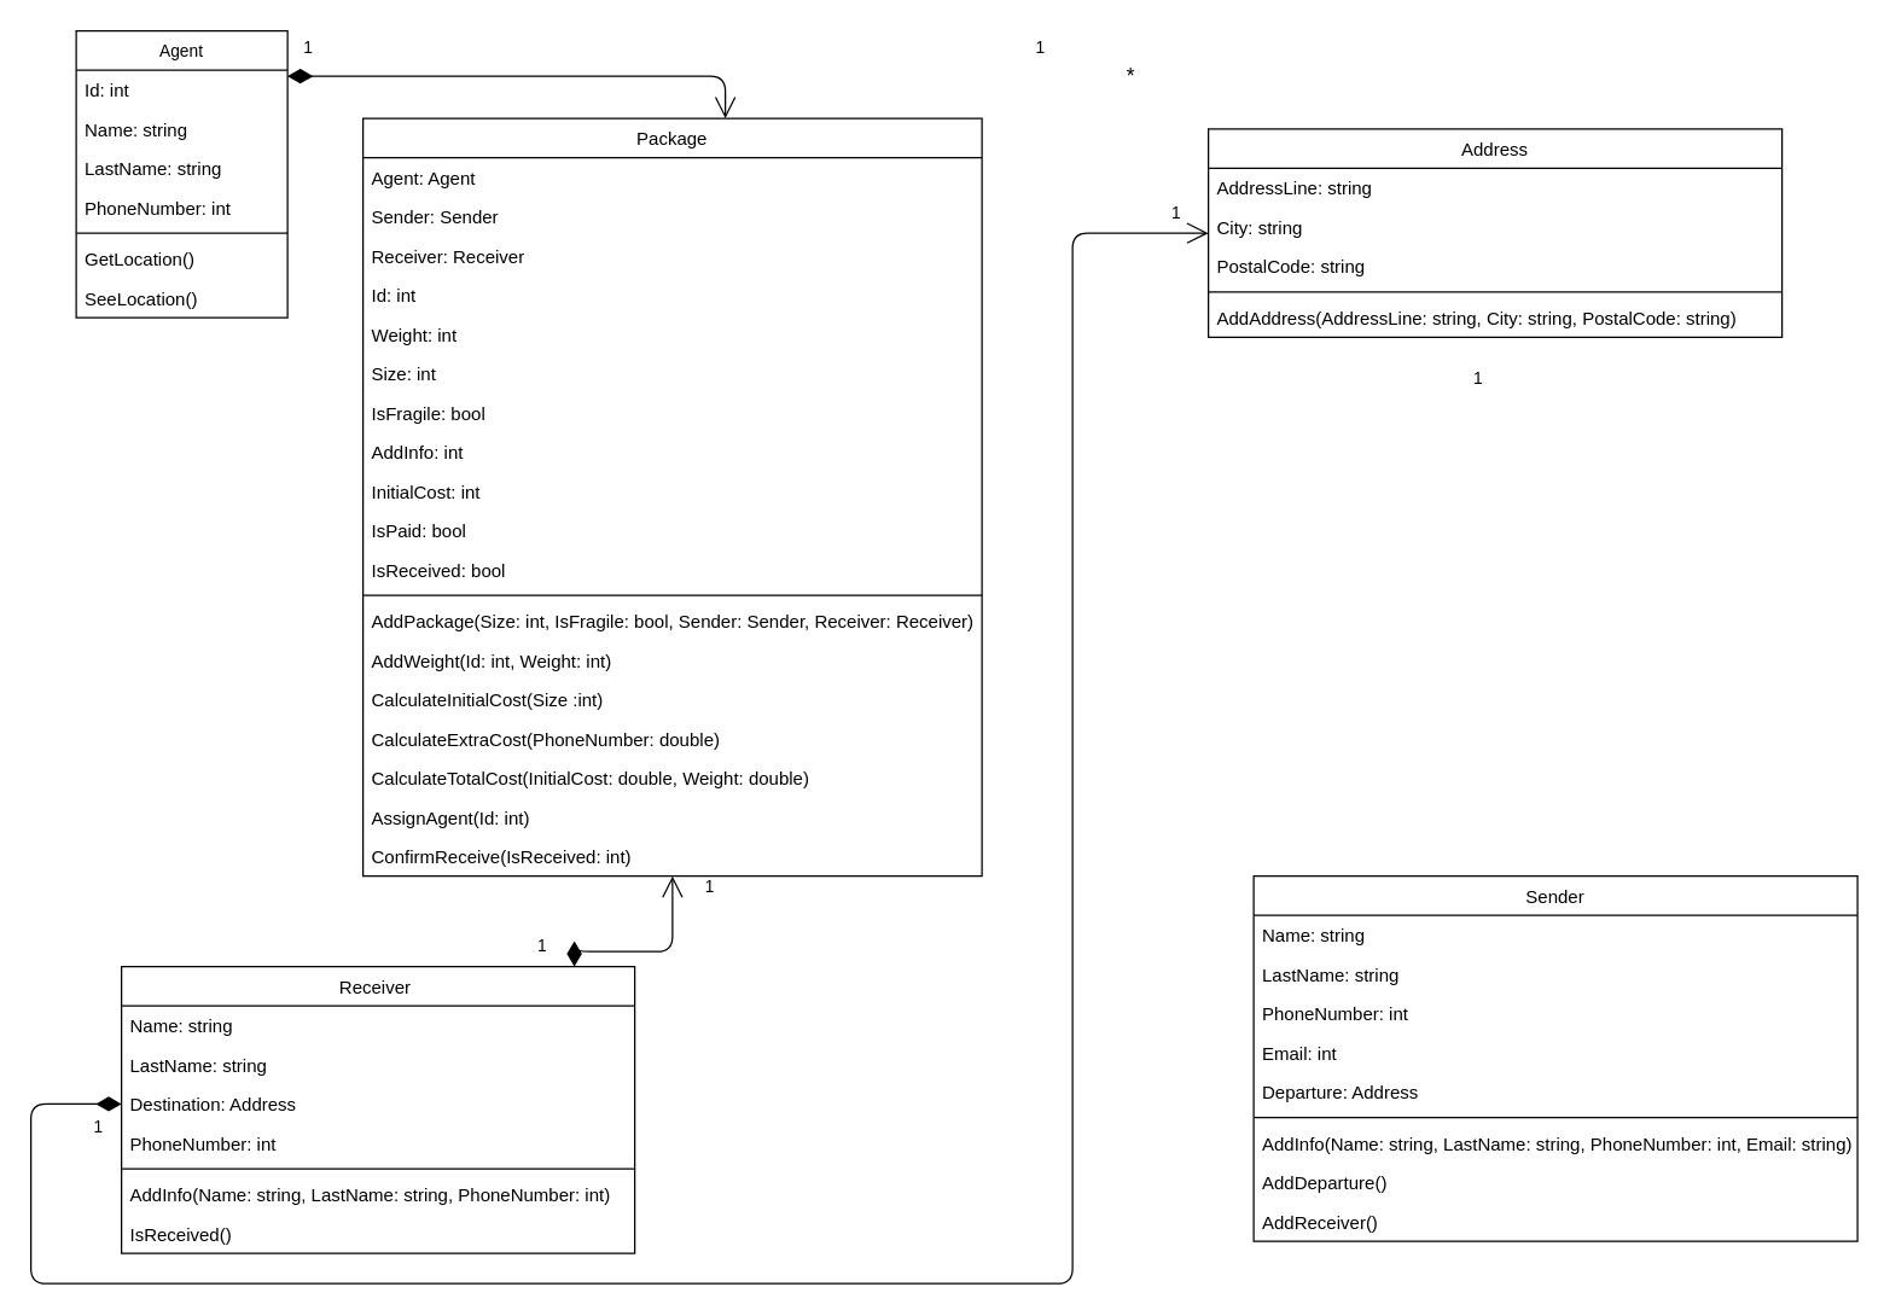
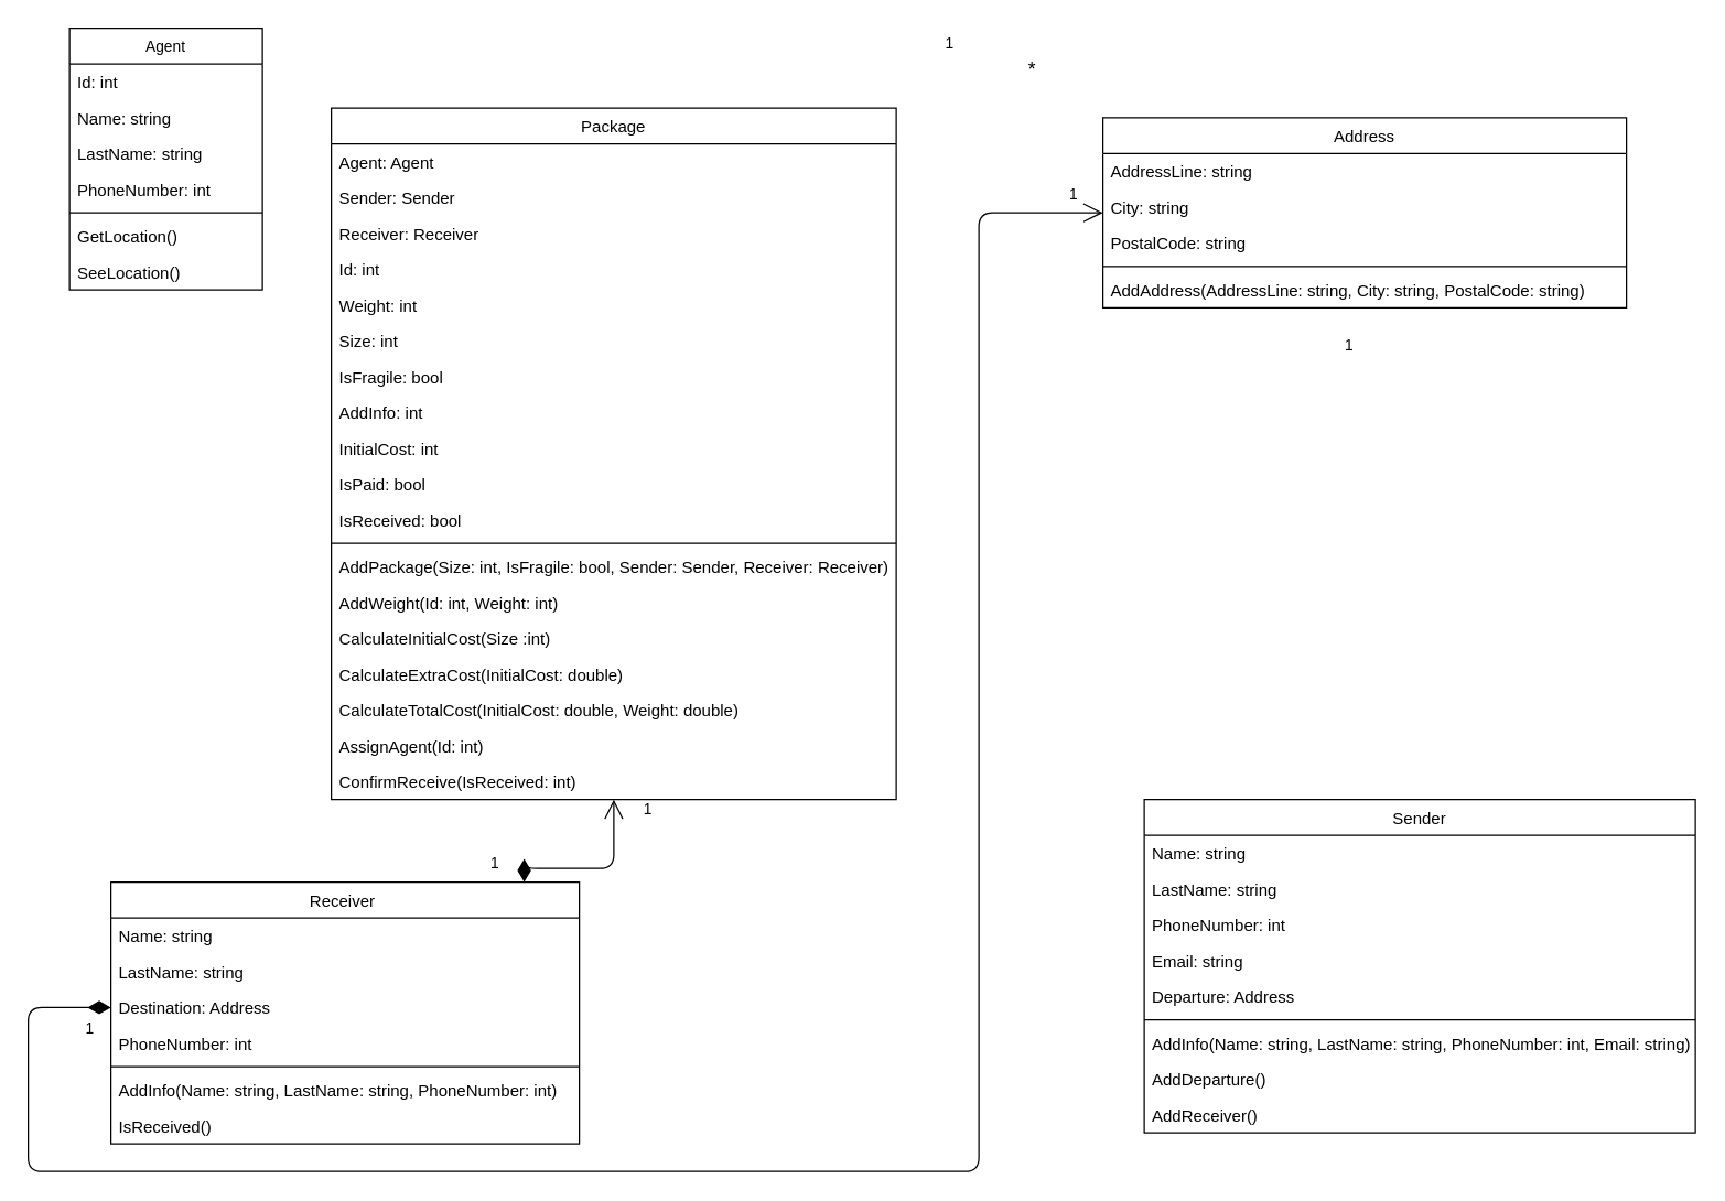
  <mxCell id="0" />
  <mxCell id="1" parent="0" />
  <mxCell id="2" value="1" style="endArrow=open;html=1;endSize=12;startArrow=diamondThin;startSize=14;startFill=1;edgeStyle=orthogonalEdgeStyle;align=left;verticalAlign=bottom;" parent="1" source="54" target="15" edge="1"><mxGeometry x="0.743" y="-20" relative="1" as="geometry"><mxPoint x="40" y="350" as="sourcePoint" /><mxPoint x="200" y="350" as="targetPoint" /><Array as="points"><mxPoint x="380" y="630" /></Array><mxPoint as="offset" /></mxGeometry></mxCell>
  <mxCell id="3" value="&lt;font style=&quot;font-size: 14px&quot;&gt;*&lt;/font&gt;" style="text;html=1;strokeColor=none;fillColor=none;align=center;verticalAlign=middle;whiteSpace=wrap;rounded=0;strokeWidth=2;" parent="1" vertex="1"><mxGeometry x="740" y="40" width="18" height="19" as="geometry" /></mxCell>
  <mxCell id="4" value="1" style="endArrow=open;html=1;endSize=12;startArrow=diamondThin;startSize=14;startFill=1;edgeStyle=orthogonalEdgeStyle;align=left;verticalAlign=bottom;" parent="1" source="57" target="35" edge="1"><mxGeometry x="-0.898" y="40" relative="1" as="geometry"><mxPoint x="20" y="590" as="sourcePoint" /><mxPoint x="480" y="320" as="targetPoint" /><Array as="points"><mxPoint x="20" y="731" /><mxPoint x="20" y="850" /><mxPoint x="710" y="850" /><mxPoint x="710" y="154" /></Array><mxPoint as="offset" /></mxGeometry></mxCell>
  <mxCell id="5" value="&lt;font style=&quot;font-size: 11px;&quot;&gt;1&lt;/font&gt;" style="text;html=1;strokeColor=none;fillColor=none;align=center;verticalAlign=middle;whiteSpace=wrap;rounded=0;strokeWidth=2;fontSize=11;" parent="1" vertex="1"><mxGeometry x="680" y="21" width="18" height="19" as="geometry" /></mxCell>
- <mxCell id="6" value="1" style="endArrow=open;html=1;endSize=12;startArrow=diamondThin;startSize=14;startFill=1;edgeStyle=orthogonalEdgeStyle;align=left;verticalAlign=bottom;fontSize=11;" parent="1" source="7" target="15" edge="1"><mxGeometry x="-0.937" y="10" relative="1" as="geometry"><mxPoint x="320" y="320" as="sourcePoint" /><mxPoint x="480" y="320" as="targetPoint" /><Array as="points"><mxPoint x="480" y="50" /></Array><mxPoint x="-1" as="offset" /></mxGeometry></mxCell>
  <mxCell id="7" value="Agent" style="swimlane;fontStyle=0;childLayout=stackLayout;horizontal=1;startSize=26;fillColor=none;horizontalStack=0;resizeParent=1;resizeParentMax=0;resizeLast=0;collapsible=1;marginBottom=0;strokeWidth=1;fontSize=11;" parent="1" vertex="1"><mxGeometry x="50" y="20" width="140" height="190" as="geometry" /></mxCell>
  <mxCell id="8" value="Id: int" style="text;strokeColor=none;fillColor=none;align=left;verticalAlign=top;spacingLeft=4;spacingRight=4;overflow=hidden;rotatable=0;points=[[0,0.5],[1,0.5]];portConstraint=eastwest;" vertex="1" parent="7"><mxGeometry y="26" width="140" height="26" as="geometry" /></mxCell>
  <mxCell id="9" value="Name: string" style="text;strokeColor=none;fillColor=none;align=left;verticalAlign=top;spacingLeft=4;spacingRight=4;overflow=hidden;rotatable=0;points=[[0,0.5],[1,0.5]];portConstraint=eastwest;" parent="7" vertex="1"><mxGeometry y="52" width="140" height="26" as="geometry" /></mxCell>
  <mxCell id="10" value="LastName: string" style="text;strokeColor=none;fillColor=none;align=left;verticalAlign=top;spacingLeft=4;spacingRight=4;overflow=hidden;rotatable=0;points=[[0,0.5],[1,0.5]];portConstraint=eastwest;" parent="7" vertex="1"><mxGeometry y="78" width="140" height="26" as="geometry" /></mxCell>
  <mxCell id="11" value="PhoneNumber: int" style="text;strokeColor=none;fillColor=none;align=left;verticalAlign=top;spacingLeft=4;spacingRight=4;overflow=hidden;rotatable=0;points=[[0,0.5],[1,0.5]];portConstraint=eastwest;" parent="7" vertex="1"><mxGeometry y="104" width="140" height="26" as="geometry" /></mxCell>
  <mxCell id="12" value="" style="line;strokeWidth=1;fillColor=none;align=left;verticalAlign=middle;spacingTop=-1;spacingLeft=3;spacingRight=3;rotatable=0;labelPosition=right;points=[];portConstraint=eastwest;fontSize=12;" parent="7" vertex="1"><mxGeometry y="130" width="140" height="8" as="geometry" /></mxCell>
  <mxCell id="13" value="GetLocation()" style="text;strokeColor=none;fillColor=none;align=left;verticalAlign=top;spacingLeft=4;spacingRight=4;overflow=hidden;rotatable=0;points=[[0,0.5],[1,0.5]];portConstraint=eastwest;fontSize=12;" parent="7" vertex="1"><mxGeometry y="138" width="140" height="26" as="geometry" /></mxCell>
  <mxCell id="14" value="SeeLocation()" style="text;strokeColor=none;fillColor=none;align=left;verticalAlign=top;spacingLeft=4;spacingRight=4;overflow=hidden;rotatable=0;points=[[0,0.5],[1,0.5]];portConstraint=eastwest;fontSize=12;" vertex="1" parent="7"><mxGeometry y="164" width="140" height="26" as="geometry" /></mxCell>
  <mxCell id="15" value="Package" style="swimlane;fontStyle=0;childLayout=stackLayout;horizontal=1;startSize=26;fillColor=none;horizontalStack=0;resizeParent=1;resizeParentMax=0;resizeLast=0;collapsible=1;marginBottom=0;" parent="1" vertex="1"><mxGeometry x="240" y="78" width="410" height="502" as="geometry" /></mxCell>
  <mxCell id="16" value="Agent: Agent" style="text;strokeColor=none;fillColor=none;align=left;verticalAlign=top;spacingLeft=4;spacingRight=4;overflow=hidden;rotatable=0;points=[[0,0.5],[1,0.5]];portConstraint=eastwest;" vertex="1" parent="15"><mxGeometry y="26" width="410" height="26" as="geometry" /></mxCell>
  <mxCell id="17" value="Sender: Sender" style="text;strokeColor=none;fillColor=none;align=left;verticalAlign=top;spacingLeft=4;spacingRight=4;overflow=hidden;rotatable=0;points=[[0,0.5],[1,0.5]];portConstraint=eastwest;" vertex="1" parent="15"><mxGeometry y="52" width="410" height="26" as="geometry" /></mxCell>
  <mxCell id="18" value="Receiver: Receiver" style="text;strokeColor=none;fillColor=none;align=left;verticalAlign=top;spacingLeft=4;spacingRight=4;overflow=hidden;rotatable=0;points=[[0,0.5],[1,0.5]];portConstraint=eastwest;" vertex="1" parent="15"><mxGeometry y="78" width="410" height="26" as="geometry" /></mxCell>
  <mxCell id="19" value="Id: int" style="text;strokeColor=none;fillColor=none;align=left;verticalAlign=top;spacingLeft=4;spacingRight=4;overflow=hidden;rotatable=0;points=[[0,0.5],[1,0.5]];portConstraint=eastwest;" vertex="1" parent="15"><mxGeometry y="104" width="410" height="26" as="geometry" /></mxCell>
  <mxCell id="20" value="Weight: int" style="text;strokeColor=none;fillColor=none;align=left;verticalAlign=top;spacingLeft=4;spacingRight=4;overflow=hidden;rotatable=0;points=[[0,0.5],[1,0.5]];portConstraint=eastwest;" parent="15" vertex="1"><mxGeometry y="130" width="410" height="26" as="geometry" /></mxCell>
  <mxCell id="21" value="Size: int" style="text;strokeColor=none;fillColor=none;align=left;verticalAlign=top;spacingLeft=4;spacingRight=4;overflow=hidden;rotatable=0;points=[[0,0.5],[1,0.5]];portConstraint=eastwest;" parent="15" vertex="1"><mxGeometry y="156" width="410" height="26" as="geometry" /></mxCell>
  <mxCell id="22" value="IsFragile: bool" style="text;strokeColor=none;fillColor=none;align=left;verticalAlign=top;spacingLeft=4;spacingRight=4;overflow=hidden;rotatable=0;points=[[0,0.5],[1,0.5]];portConstraint=eastwest;" vertex="1" parent="15"><mxGeometry y="182" width="410" height="26" as="geometry" /></mxCell>
  <mxCell id="23" value="AddInfo: int" style="text;strokeColor=none;fillColor=none;align=left;verticalAlign=top;spacingLeft=4;spacingRight=4;overflow=hidden;rotatable=0;points=[[0,0.5],[1,0.5]];portConstraint=eastwest;" parent="15" vertex="1"><mxGeometry y="208" width="410" height="26" as="geometry" /></mxCell>
  <mxCell id="24" value="InitialCost: int" style="text;strokeColor=none;fillColor=none;align=left;verticalAlign=top;spacingLeft=4;spacingRight=4;overflow=hidden;rotatable=0;points=[[0,0.5],[1,0.5]];portConstraint=eastwest;fontSize=12;" parent="15" vertex="1"><mxGeometry y="234" width="410" height="26" as="geometry" /></mxCell>
  <mxCell id="25" value="IsPaid: bool" style="text;strokeColor=none;fillColor=none;align=left;verticalAlign=top;spacingLeft=4;spacingRight=4;overflow=hidden;rotatable=0;points=[[0,0.5],[1,0.5]];portConstraint=eastwest;" vertex="1" parent="15"><mxGeometry y="260" width="410" height="26" as="geometry" /></mxCell>
  <mxCell id="26" value="IsReceived: bool" style="text;strokeColor=none;fillColor=none;align=left;verticalAlign=top;spacingLeft=4;spacingRight=4;overflow=hidden;rotatable=0;points=[[0,0.5],[1,0.5]];portConstraint=eastwest;" vertex="1" parent="15"><mxGeometry y="286" width="410" height="26" as="geometry" /></mxCell>
  <mxCell id="27" value="" style="line;strokeWidth=1;fillColor=none;align=left;verticalAlign=middle;spacingTop=-1;spacingLeft=3;spacingRight=3;rotatable=0;labelPosition=right;points=[];portConstraint=eastwest;fontSize=11;" parent="15" vertex="1"><mxGeometry y="312" width="410" height="8" as="geometry" /></mxCell>
  <mxCell id="28" value="AddPackage(Size: int, IsFragile: bool, Sender: Sender, Receiver: Receiver)" style="text;strokeColor=none;fillColor=none;align=left;verticalAlign=top;spacingLeft=4;spacingRight=4;overflow=hidden;rotatable=0;points=[[0,0.5],[1,0.5]];portConstraint=eastwest;" vertex="1" parent="15"><mxGeometry y="320" width="410" height="26" as="geometry" /></mxCell>
  <mxCell id="29" value="AddWeight(Id: int, Weight: int)" style="text;strokeColor=none;fillColor=none;align=left;verticalAlign=top;spacingLeft=4;spacingRight=4;overflow=hidden;rotatable=0;points=[[0,0.5],[1,0.5]];portConstraint=eastwest;" vertex="1" parent="15"><mxGeometry y="346" width="410" height="26" as="geometry" /></mxCell>
  <mxCell id="30" value="CalculateInitialCost(Size :int)" style="text;strokeColor=none;fillColor=none;align=left;verticalAlign=top;spacingLeft=4;spacingRight=4;overflow=hidden;rotatable=0;points=[[0,0.5],[1,0.5]];portConstraint=eastwest;fontSize=12;" parent="15" vertex="1"><mxGeometry y="372" width="410" height="26" as="geometry" /></mxCell>
- <mxCell id="31" value="CalculateExtraCost(PhoneNumber: double)" style="text;strokeColor=none;fillColor=none;align=left;verticalAlign=top;spacingLeft=4;spacingRight=4;overflow=hidden;rotatable=0;points=[[0,0.5],[1,0.5]];portConstraint=eastwest;fontSize=12;" parent="15" vertex="1"><mxGeometry y="398" width="410" height="26" as="geometry" /></mxCell>
+ <mxCell id="31" value="CalculateExtraCost(InitialCost: double)" style="text;strokeColor=none;fillColor=none;align=left;verticalAlign=top;spacingLeft=4;spacingRight=4;overflow=hidden;rotatable=0;points=[[0,0.5],[1,0.5]];portConstraint=eastwest;fontSize=12;" parent="15" vertex="1"><mxGeometry y="398" width="410" height="26" as="geometry" /></mxCell>
  <mxCell id="32" value="CalculateTotalCost(InitialCost: double, Weight: double)" style="text;strokeColor=none;fillColor=none;align=left;verticalAlign=top;spacingLeft=4;spacingRight=4;overflow=hidden;rotatable=0;points=[[0,0.5],[1,0.5]];portConstraint=eastwest;fontSize=12;" parent="15" vertex="1"><mxGeometry y="424" width="410" height="26" as="geometry" /></mxCell>
  <mxCell id="33" value="AssignAgent(Id: int)" style="text;strokeColor=none;fillColor=none;align=left;verticalAlign=top;spacingLeft=4;spacingRight=4;overflow=hidden;rotatable=0;points=[[0,0.5],[1,0.5]];portConstraint=eastwest;" vertex="1" parent="15"><mxGeometry y="450" width="410" height="26" as="geometry" /></mxCell>
  <mxCell id="34" value="ConfirmReceive(IsReceived: int)" style="text;strokeColor=none;fillColor=none;align=left;verticalAlign=top;spacingLeft=4;spacingRight=4;overflow=hidden;rotatable=0;points=[[0,0.5],[1,0.5]];portConstraint=eastwest;" vertex="1" parent="15"><mxGeometry y="476" width="410" height="26" as="geometry" /></mxCell>
  <mxCell id="35" value="Address" style="swimlane;fontStyle=0;align=center;verticalAlign=top;childLayout=stackLayout;horizontal=1;startSize=26;horizontalStack=0;resizeParent=1;resizeLast=0;collapsible=1;marginBottom=0;rounded=0;shadow=0;strokeWidth=1;" parent="1" vertex="1"><mxGeometry x="800" y="85" width="380" height="138" as="geometry"><mxRectangle x="550" y="140" width="160" height="26" as="alternateBounds" /></mxGeometry></mxCell>
  <mxCell id="36" value="AddressLine: string" style="text;align=left;verticalAlign=top;spacingLeft=4;spacingRight=4;overflow=hidden;rotatable=0;points=[[0,0.5],[1,0.5]];portConstraint=eastwest;" parent="35" vertex="1"><mxGeometry y="26" width="380" height="26" as="geometry" /></mxCell>
  <mxCell id="37" value="City: string" style="text;align=left;verticalAlign=top;spacingLeft=4;spacingRight=4;overflow=hidden;rotatable=0;points=[[0,0.5],[1,0.5]];portConstraint=eastwest;rounded=0;shadow=0;html=0;" parent="35" vertex="1"><mxGeometry y="52" width="380" height="26" as="geometry" /></mxCell>
  <mxCell id="38" value="PostalCode: string" style="text;align=left;verticalAlign=top;spacingLeft=4;spacingRight=4;overflow=hidden;rotatable=0;points=[[0,0.5],[1,0.5]];portConstraint=eastwest;rounded=0;shadow=0;html=0;" parent="35" vertex="1"><mxGeometry y="78" width="380" height="26" as="geometry" /></mxCell>
  <mxCell id="39" value="" style="line;strokeWidth=1;fillColor=none;align=left;verticalAlign=middle;spacingTop=-1;spacingLeft=3;spacingRight=3;rotatable=0;labelPosition=right;points=[];portConstraint=eastwest;" vertex="1" parent="35"><mxGeometry y="104" width="380" height="8" as="geometry" /></mxCell>
  <mxCell id="40" value="AddAddress(AddressLine: string, City: string, PostalCode: string)" style="text;strokeColor=none;fillColor=none;align=left;verticalAlign=top;spacingLeft=4;spacingRight=4;overflow=hidden;rotatable=0;points=[[0,0.5],[1,0.5]];portConstraint=eastwest;" vertex="1" parent="35"><mxGeometry y="112" width="380" height="26" as="geometry" /></mxCell>
  <mxCell id="41" value="Sender" style="swimlane;fontStyle=0;align=center;verticalAlign=top;childLayout=stackLayout;horizontal=1;startSize=26;horizontalStack=0;resizeParent=1;resizeLast=0;collapsible=1;marginBottom=0;rounded=0;shadow=0;strokeWidth=1;" parent="1" vertex="1"><mxGeometry x="830" y="580" width="400" height="242" as="geometry"><mxRectangle x="230" y="140" width="160" height="26" as="alternateBounds" /></mxGeometry></mxCell>
  <mxCell id="42" value="Name: string" style="text;align=left;verticalAlign=top;spacingLeft=4;spacingRight=4;overflow=hidden;rotatable=0;points=[[0,0.5],[1,0.5]];portConstraint=eastwest;" parent="41" vertex="1"><mxGeometry y="26" width="400" height="26" as="geometry" /></mxCell>
  <mxCell id="43" value="LastName: string" style="text;align=left;verticalAlign=top;spacingLeft=4;spacingRight=4;overflow=hidden;rotatable=0;points=[[0,0.5],[1,0.5]];portConstraint=eastwest;" parent="41" vertex="1"><mxGeometry y="52" width="400" height="26" as="geometry" /></mxCell>
  <mxCell id="44" value="PhoneNumber: int" style="text;align=left;verticalAlign=top;spacingLeft=4;spacingRight=4;overflow=hidden;rotatable=0;points=[[0,0.5],[1,0.5]];portConstraint=eastwest;rounded=0;shadow=0;html=0;" parent="41" vertex="1"><mxGeometry y="78" width="400" height="26" as="geometry" /></mxCell>
- <mxCell id="45" value="Email: int" style="text;align=left;verticalAlign=top;spacingLeft=4;spacingRight=4;overflow=hidden;rotatable=0;points=[[0,0.5],[1,0.5]];portConstraint=eastwest;rounded=0;shadow=0;html=0;" parent="41" vertex="1"><mxGeometry y="104" width="400" height="26" as="geometry" /></mxCell>
+ <mxCell id="45" value="Email: string" style="text;align=left;verticalAlign=top;spacingLeft=4;spacingRight=4;overflow=hidden;rotatable=0;points=[[0,0.5],[1,0.5]];portConstraint=eastwest;rounded=0;shadow=0;html=0;" parent="41" vertex="1"><mxGeometry y="104" width="400" height="26" as="geometry" /></mxCell>
  <mxCell id="46" value="Departure: Address" style="text;strokeColor=none;fillColor=none;align=left;verticalAlign=top;spacingLeft=4;spacingRight=4;overflow=hidden;rotatable=0;points=[[0,0.5],[1,0.5]];portConstraint=eastwest;" parent="41" vertex="1"><mxGeometry y="130" width="400" height="26" as="geometry" /></mxCell>
  <mxCell id="47" value="" style="line;strokeWidth=1;fillColor=none;align=left;verticalAlign=middle;spacingTop=-1;spacingLeft=3;spacingRight=3;rotatable=0;labelPosition=right;points=[];portConstraint=eastwest;" vertex="1" parent="41"><mxGeometry y="156" width="400" height="8" as="geometry" /></mxCell>
  <mxCell id="48" value="AddInfo(Name: string, LastName: string, PhoneNumber: int, Email: string)" style="text;strokeColor=none;fillColor=none;align=left;verticalAlign=top;spacingLeft=4;spacingRight=4;overflow=hidden;rotatable=0;points=[[0,0.5],[1,0.5]];portConstraint=eastwest;" vertex="1" parent="41"><mxGeometry y="164" width="400" height="26" as="geometry" /></mxCell>
  <mxCell id="49" value="AddDeparture()" style="text;strokeColor=none;fillColor=none;align=left;verticalAlign=top;spacingLeft=4;spacingRight=4;overflow=hidden;rotatable=0;points=[[0,0.5],[1,0.5]];portConstraint=eastwest;" vertex="1" parent="41"><mxGeometry y="190" width="400" height="26" as="geometry" /></mxCell>
  <mxCell id="50" value="AddReceiver()" style="text;strokeColor=none;fillColor=none;align=left;verticalAlign=top;spacingLeft=4;spacingRight=4;overflow=hidden;rotatable=0;points=[[0,0.5],[1,0.5]];portConstraint=eastwest;" vertex="1" parent="41"><mxGeometry y="216" width="400" height="26" as="geometry" /></mxCell>
  <mxCell id="51" value="&lt;font style=&quot;font-size: 11px;&quot;&gt;1&lt;/font&gt;" style="text;html=1;strokeColor=none;fillColor=none;align=center;verticalAlign=middle;whiteSpace=wrap;rounded=0;strokeWidth=2;fontSize=11;" vertex="1" parent="1"><mxGeometry x="770" y="131" width="18" height="19" as="geometry" /></mxCell>
  <mxCell id="52" value="&lt;font style=&quot;font-size: 11px;&quot;&gt;1&lt;/font&gt;" style="text;html=1;strokeColor=none;fillColor=none;align=center;verticalAlign=middle;whiteSpace=wrap;rounded=0;strokeWidth=2;fontSize=11;" vertex="1" parent="1"><mxGeometry x="970" y="240" width="18" height="19" as="geometry" /></mxCell>
  <mxCell id="53" value="&lt;font style=&quot;font-size: 11px;&quot;&gt;1&lt;/font&gt;" style="text;html=1;strokeColor=none;fillColor=none;align=center;verticalAlign=middle;whiteSpace=wrap;rounded=0;strokeWidth=2;fontSize=11;" vertex="1" parent="1"><mxGeometry x="350" y="616" width="18" height="19" as="geometry" /></mxCell>
  <mxCell id="54" value="Receiver " style="swimlane;fontStyle=0;childLayout=stackLayout;horizontal=1;startSize=26;fillColor=none;horizontalStack=0;resizeParent=1;resizeParentMax=0;resizeLast=0;collapsible=1;marginBottom=0;" parent="1" vertex="1"><mxGeometry x="80" y="640" width="340" height="190" as="geometry" /></mxCell>
  <mxCell id="55" value="Name: string" style="text;strokeColor=none;fillColor=none;align=left;verticalAlign=top;spacingLeft=4;spacingRight=4;overflow=hidden;rotatable=0;points=[[0,0.5],[1,0.5]];portConstraint=eastwest;" parent="54" vertex="1"><mxGeometry y="26" width="340" height="26" as="geometry" /></mxCell>
  <mxCell id="56" value="LastName: string" style="text;strokeColor=none;fillColor=none;align=left;verticalAlign=top;spacingLeft=4;spacingRight=4;overflow=hidden;rotatable=0;points=[[0,0.5],[1,0.5]];portConstraint=eastwest;" parent="54" vertex="1"><mxGeometry y="52" width="340" height="26" as="geometry" /></mxCell>
  <mxCell id="57" value="Destination: Address" style="text;strokeColor=none;fillColor=none;align=left;verticalAlign=top;spacingLeft=4;spacingRight=4;overflow=hidden;rotatable=0;points=[[0,0.5],[1,0.5]];portConstraint=eastwest;" parent="54" vertex="1"><mxGeometry y="78" width="340" height="26" as="geometry" /></mxCell>
  <mxCell id="58" value="PhoneNumber: int" style="text;strokeColor=none;fillColor=none;align=left;verticalAlign=top;spacingLeft=4;spacingRight=4;overflow=hidden;rotatable=0;points=[[0,0.5],[1,0.5]];portConstraint=eastwest;" parent="54" vertex="1"><mxGeometry y="104" width="340" height="26" as="geometry" /></mxCell>
  <mxCell id="59" value="" style="line;strokeWidth=1;fillColor=none;align=left;verticalAlign=middle;spacingTop=-1;spacingLeft=3;spacingRight=3;rotatable=0;labelPosition=right;points=[];portConstraint=eastwest;" vertex="1" parent="54"><mxGeometry y="130" width="340" height="8" as="geometry" /></mxCell>
  <mxCell id="60" value="AddInfo(Name: string, LastName: string, PhoneNumber: int)" style="text;strokeColor=none;fillColor=none;align=left;verticalAlign=top;spacingLeft=4;spacingRight=4;overflow=hidden;rotatable=0;points=[[0,0.5],[1,0.5]];portConstraint=eastwest;" vertex="1" parent="54"><mxGeometry y="138" width="340" height="26" as="geometry" /></mxCell>
  <mxCell id="61" value="IsReceived()" style="text;strokeColor=none;fillColor=none;align=left;verticalAlign=top;spacingLeft=4;spacingRight=4;overflow=hidden;rotatable=0;points=[[0,0.5],[1,0.5]];portConstraint=eastwest;" vertex="1" parent="54"><mxGeometry y="164" width="340" height="26" as="geometry" /></mxCell>
